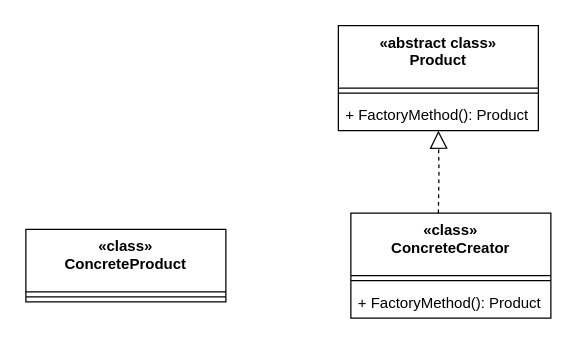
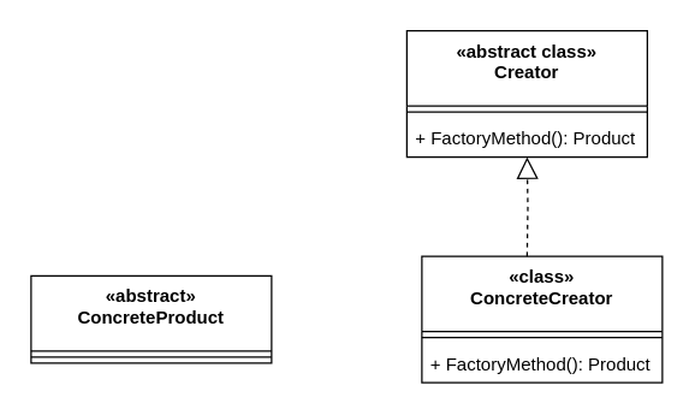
  <mxCell id="0" />
  <mxCell id="1" parent="0" />
- <mxCell id="2" value="«abstract class»&#10;Product" style="swimlane;fontStyle=1;align=center;verticalAlign=top;childLayout=stackLayout;horizontal=1;startSize=50;horizontalStack=0;resizeParent=1;resizeParentMax=0;resizeLast=0;collapsible=1;marginBottom=0;" parent="1" vertex="1"><mxGeometry x="270" y="20" width="160" height="84" as="geometry"><mxRectangle x="360" y="140" width="100" height="26" as="alternateBounds" /></mxGeometry></mxCell>
+ <mxCell id="2" value="«abstract class»&#10;Creator" style="swimlane;fontStyle=1;align=center;verticalAlign=top;childLayout=stackLayout;horizontal=1;startSize=50;horizontalStack=0;resizeParent=1;resizeParentMax=0;resizeLast=0;collapsible=1;marginBottom=0;" parent="1" vertex="1"><mxGeometry x="270" y="20" width="160" height="84" as="geometry"><mxRectangle x="360" y="140" width="100" height="26" as="alternateBounds" /></mxGeometry></mxCell>
  <mxCell id="3" value="" style="line;strokeWidth=1;fillColor=none;align=left;verticalAlign=middle;spacingTop=-1;spacingLeft=3;spacingRight=3;rotatable=0;labelPosition=right;points=[];portConstraint=eastwest;" parent="2" vertex="1"><mxGeometry y="50" width="160" height="8" as="geometry" /></mxCell>
  <mxCell id="4" value="+ FactoryMethod(): Product" style="text;strokeColor=none;fillColor=none;align=left;verticalAlign=top;spacingLeft=4;spacingRight=4;overflow=hidden;rotatable=0;points=[[0,0.5],[1,0.5]];portConstraint=eastwest;" parent="2" vertex="1"><mxGeometry y="58" width="160" height="26" as="geometry" /></mxCell>
- <mxCell id="5" value="«class»&#10;ConcreteProduct&#10;" style="swimlane;fontStyle=1;align=center;verticalAlign=top;childLayout=stackLayout;horizontal=1;startSize=50;horizontalStack=0;resizeParent=1;resizeParentMax=0;resizeLast=0;collapsible=1;marginBottom=0;" parent="1" vertex="1"><mxGeometry x="20" y="183" width="160" height="58" as="geometry"><mxRectangle x="360" y="140" width="100" height="26" as="alternateBounds" /></mxGeometry></mxCell>
+ <mxCell id="5" value="«abstract»&#10;ConcreteProduct&#10;" style="swimlane;fontStyle=1;align=center;verticalAlign=top;childLayout=stackLayout;horizontal=1;startSize=50;horizontalStack=0;resizeParent=1;resizeParentMax=0;resizeLast=0;collapsible=1;marginBottom=0;" parent="1" vertex="1"><mxGeometry x="20" y="183" width="160" height="58" as="geometry"><mxRectangle x="360" y="140" width="100" height="26" as="alternateBounds" /></mxGeometry></mxCell>
  <mxCell id="6" value="" style="line;strokeWidth=1;fillColor=none;align=left;verticalAlign=middle;spacingTop=-1;spacingLeft=3;spacingRight=3;rotatable=0;labelPosition=right;points=[];portConstraint=eastwest;" parent="5" vertex="1"><mxGeometry y="50" width="160" height="8" as="geometry" /></mxCell>
  <mxCell id="7" value="«class»&#10;ConcreteCreator" style="swimlane;fontStyle=1;align=center;verticalAlign=top;childLayout=stackLayout;horizontal=1;startSize=50;horizontalStack=0;resizeParent=1;resizeParentMax=0;resizeLast=0;collapsible=1;marginBottom=0;" parent="1" vertex="1"><mxGeometry x="280" y="170" width="160" height="84" as="geometry"><mxRectangle x="360" y="140" width="100" height="26" as="alternateBounds" /></mxGeometry></mxCell>
  <mxCell id="8" value="" style="line;strokeWidth=1;fillColor=none;align=left;verticalAlign=middle;spacingTop=-1;spacingLeft=3;spacingRight=3;rotatable=0;labelPosition=right;points=[];portConstraint=eastwest;" parent="7" vertex="1"><mxGeometry y="50" width="160" height="8" as="geometry" /></mxCell>
  <mxCell id="9" value="+ FactoryMethod(): Product" style="text;strokeColor=none;fillColor=none;align=left;verticalAlign=top;spacingLeft=4;spacingRight=4;overflow=hidden;rotatable=0;points=[[0,0.5],[1,0.5]];portConstraint=eastwest;" parent="7" vertex="1"><mxGeometry y="58" width="160" height="26" as="geometry" /></mxCell>
  <mxCell id="10" value="" style="endArrow=block;dashed=1;endFill=0;endSize=12;html=1;rounded=0;edgeStyle=orthogonalEdgeStyle;" parent="1" target="2" edge="1"><mxGeometry width="160" relative="1" as="geometry"><mxPoint x="350" y="170" as="sourcePoint" /><mxPoint x="360" y="120" as="targetPoint" /></mxGeometry></mxCell>
